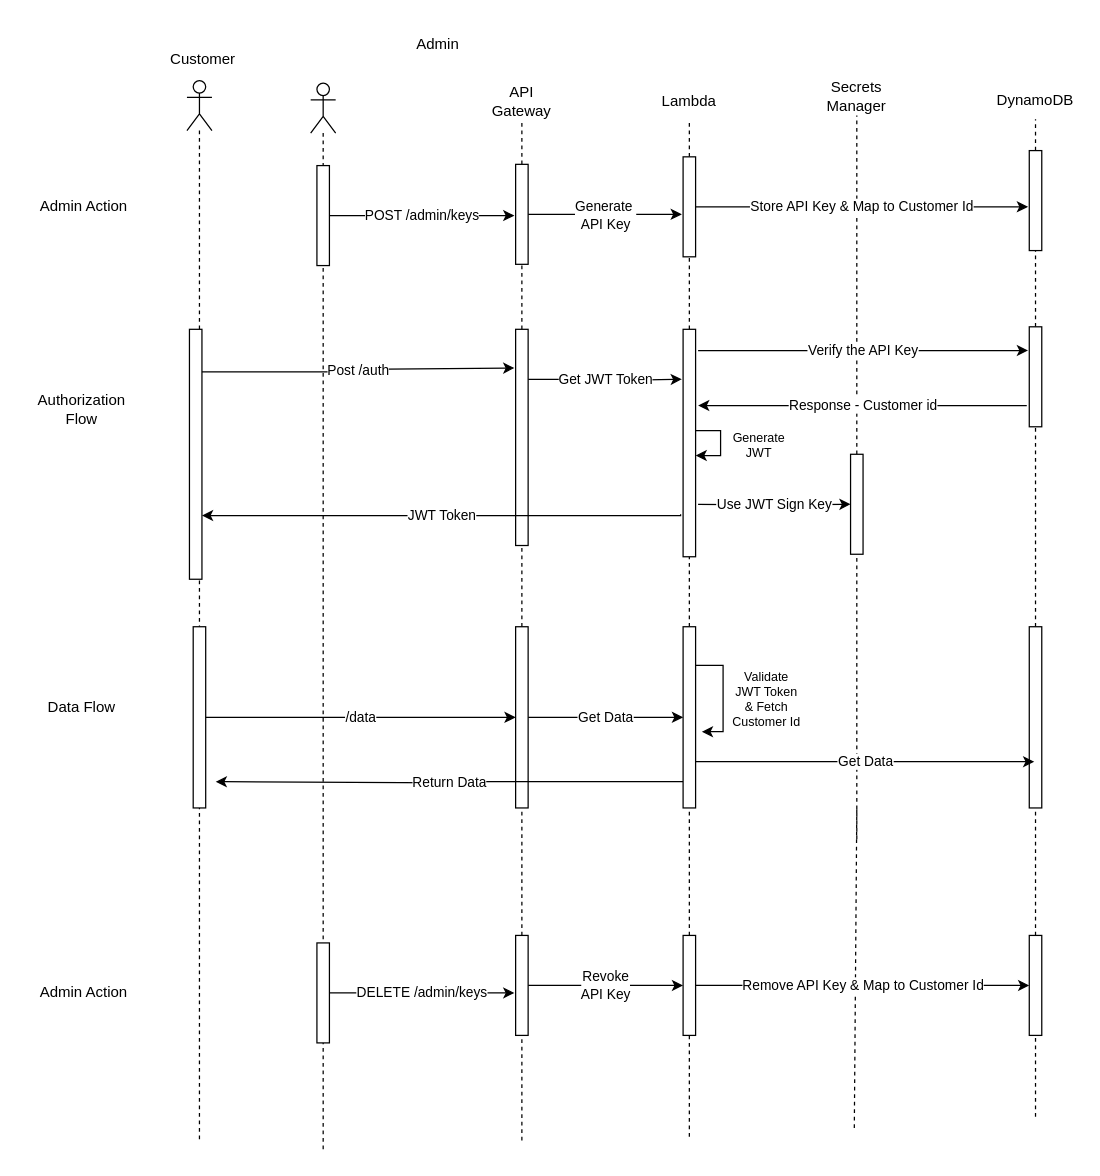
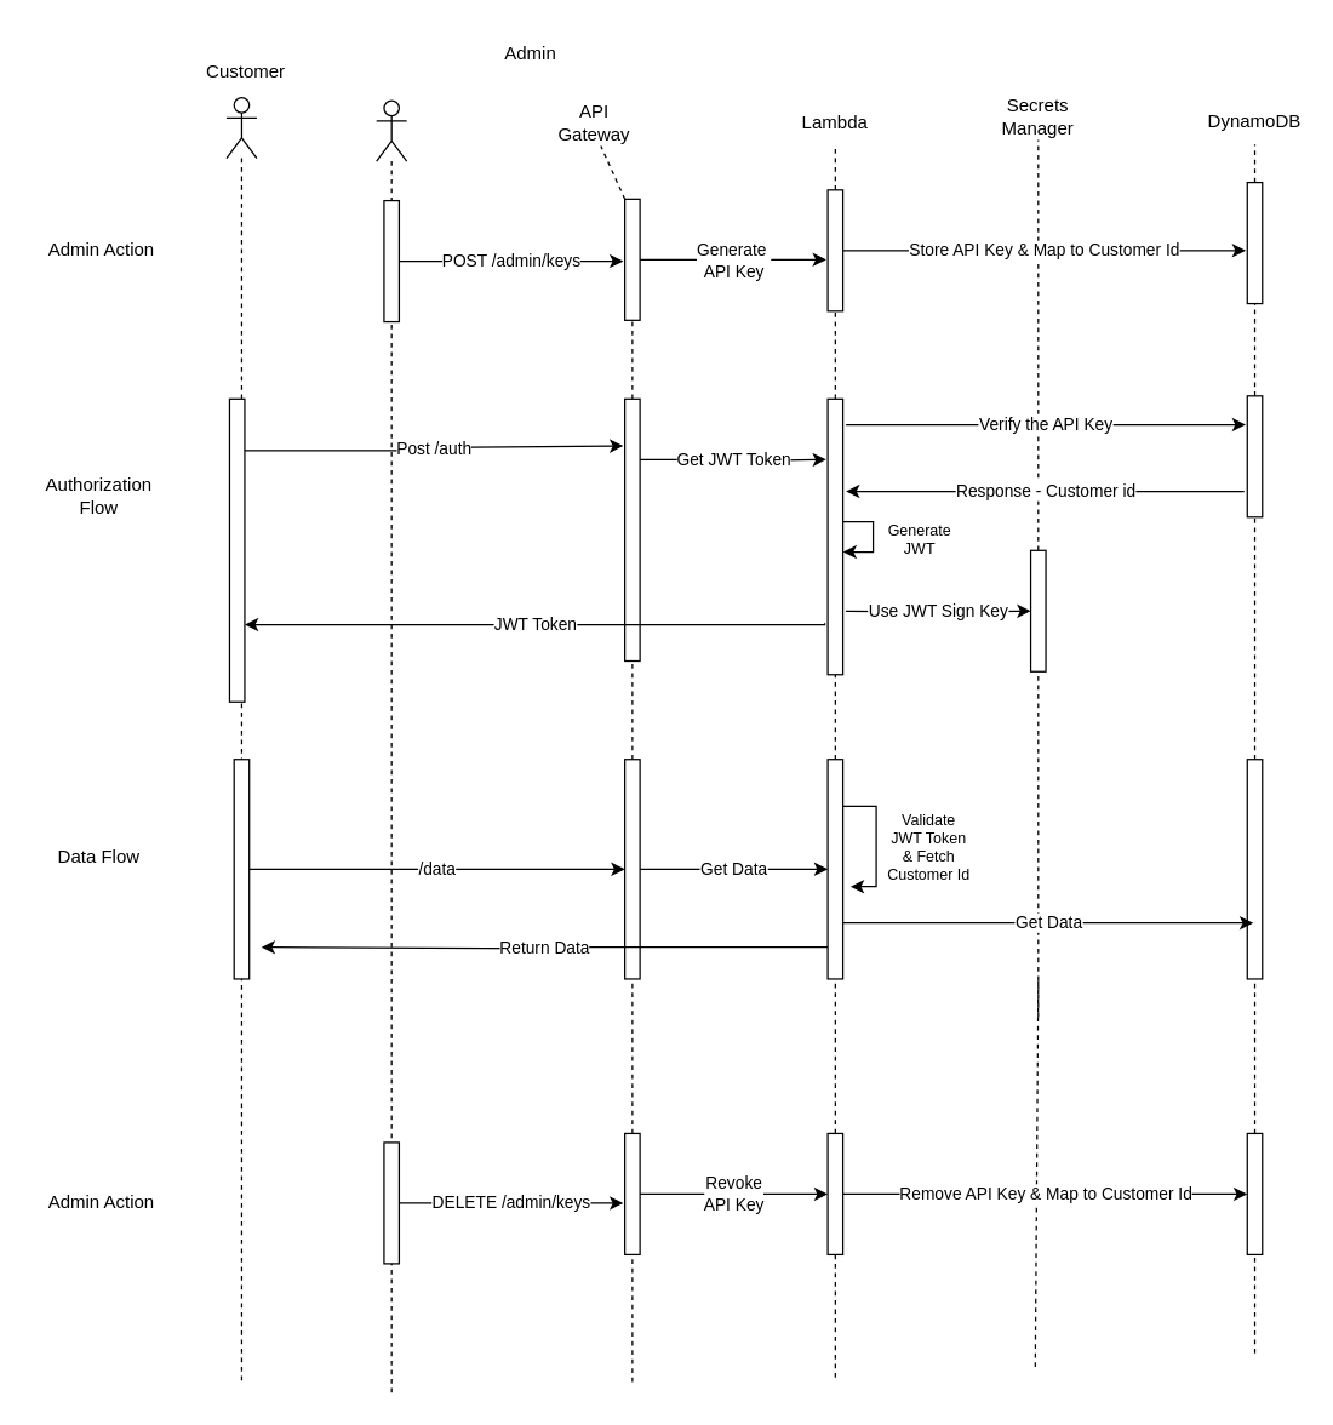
  <mxCell id="0" />
  <mxCell id="1" parent="0" />
  <mxCell id="2" value="" style="endArrow=none;dashed=1;html=1;rounded=0;" parent="1" source="14" target="3" edge="1"><mxGeometry width="50" height="50" relative="1" as="geometry"><mxPoint x="417" y="455" as="sourcePoint" /><mxPoint x="417" y="81" as="targetPoint" /></mxGeometry></mxCell>
- <mxCell id="3" value="API Gateway" style="text;html=1;align=center;verticalAlign=middle;whiteSpace=wrap;rounded=0;" parent="1" vertex="1"><mxGeometry x="387" y="66" width="60" height="30" as="geometry" /></mxCell>
+ <mxCell id="3" value="API Gateway" style="text;html=1;align=center;verticalAlign=middle;whiteSpace=wrap;rounded=0;" parent="1" vertex="1"><mxGeometry x="362" y="66" width="60" height="30" as="geometry" /></mxCell>
  <mxCell id="4" value="" style="endArrow=none;dashed=1;html=1;rounded=0;" parent="1" source="19" target="5" edge="1"><mxGeometry width="50" height="50" relative="1" as="geometry"><mxPoint x="551" y="455" as="sourcePoint" /><mxPoint x="551" y="81" as="targetPoint" /></mxGeometry></mxCell>
  <mxCell id="5" value="Lambda" style="text;html=1;align=center;verticalAlign=middle;whiteSpace=wrap;rounded=0;" parent="1" vertex="1"><mxGeometry x="521" y="66" width="60" height="30" as="geometry" /></mxCell>
  <mxCell id="6" value="" style="endArrow=none;dashed=1;html=1;rounded=0;" parent="1" source="37" target="7" edge="1"><mxGeometry width="50" height="50" relative="1" as="geometry"><mxPoint x="685" y="451" as="sourcePoint" /><mxPoint x="685" y="77" as="targetPoint" /></mxGeometry></mxCell>
  <mxCell id="7" value="Secrets Manager" style="text;html=1;align=center;verticalAlign=middle;whiteSpace=wrap;rounded=0;" parent="1" vertex="1"><mxGeometry x="655" y="62" width="60" height="30" as="geometry" /></mxCell>
  <mxCell id="8" value="" style="shape=umlLifeline;perimeter=lifelinePerimeter;whiteSpace=wrap;html=1;container=1;dropTarget=0;collapsible=0;recursiveResize=0;outlineConnect=0;portConstraint=eastwest;newEdgeStyle={&quot;curved&quot;:0,&quot;rounded&quot;:0};participant=umlActor;" parent="1" vertex="1"><mxGeometry x="248" y="66" width="20" height="853" as="geometry" /></mxCell>
  <mxCell id="9" value="&lt;div&gt;POST /admin/keys&lt;/div&gt;" style="edgeStyle=orthogonalEdgeStyle;rounded=0;orthogonalLoop=1;jettySize=auto;html=1;curved=0;" parent="8" source="10" edge="1"><mxGeometry relative="1" as="geometry"><mxPoint x="163" y="106" as="targetPoint" /></mxGeometry></mxCell>
  <mxCell id="10" value="" style="html=1;points=[[0,0,0,0,5],[0,1,0,0,-5],[1,0,0,0,5],[1,1,0,0,-5]];perimeter=orthogonalPerimeter;outlineConnect=0;targetShapes=umlLifeline;portConstraint=eastwest;newEdgeStyle={&quot;curved&quot;:0,&quot;rounded&quot;:0};" parent="8" vertex="1"><mxGeometry x="5" y="66" width="10" height="80" as="geometry" /></mxCell>
  <mxCell id="11" value="" style="html=1;points=[[0,0,0,0,5],[0,1,0,0,-5],[1,0,0,0,5],[1,1,0,0,-5]];perimeter=orthogonalPerimeter;outlineConnect=0;targetShapes=umlLifeline;portConstraint=eastwest;newEdgeStyle={&quot;curved&quot;:0,&quot;rounded&quot;:0};" parent="8" vertex="1"><mxGeometry x="5" y="688" width="10" height="80" as="geometry" /></mxCell>
  <mxCell id="12" value="" style="endArrow=none;dashed=1;html=1;rounded=0;" parent="1" source="29" target="14" edge="1"><mxGeometry width="50" height="50" relative="1" as="geometry"><mxPoint x="417" y="455" as="sourcePoint" /><mxPoint x="417" y="96" as="targetPoint" /></mxGeometry></mxCell>
  <mxCell id="13" value="Generate&amp;nbsp;&lt;div&gt;API Key&lt;/div&gt;" style="edgeStyle=orthogonalEdgeStyle;rounded=0;orthogonalLoop=1;jettySize=auto;html=1;curved=0;" parent="1" source="14" edge="1"><mxGeometry relative="1" as="geometry"><mxPoint x="545" y="171" as="targetPoint" /></mxGeometry></mxCell>
  <mxCell id="14" value="" style="html=1;points=[[0,0,0,0,5],[0,1,0,0,-5],[1,0,0,0,5],[1,1,0,0,-5]];perimeter=orthogonalPerimeter;outlineConnect=0;targetShapes=umlLifeline;portConstraint=eastwest;newEdgeStyle={&quot;curved&quot;:0,&quot;rounded&quot;:0};" parent="1" vertex="1"><mxGeometry x="412" y="131" width="10" height="80" as="geometry" /></mxCell>
  <mxCell id="15" value="" style="endArrow=none;dashed=1;html=1;rounded=0;" parent="1" source="21" target="16" edge="1"><mxGeometry width="50" height="50" relative="1" as="geometry"><mxPoint x="828" y="454" as="sourcePoint" /><mxPoint x="828" y="80" as="targetPoint" /></mxGeometry></mxCell>
  <mxCell id="16" value="DynamoDB" style="text;html=1;align=center;verticalAlign=middle;whiteSpace=wrap;rounded=0;" parent="1" vertex="1"><mxGeometry x="798" y="65" width="60" height="30" as="geometry" /></mxCell>
  <mxCell id="17" value="" style="endArrow=none;dashed=1;html=1;rounded=0;" parent="1" source="35" target="19" edge="1"><mxGeometry width="50" height="50" relative="1" as="geometry"><mxPoint x="551" y="455" as="sourcePoint" /><mxPoint x="551" y="96" as="targetPoint" /></mxGeometry></mxCell>
  <mxCell id="18" value="Store API Key &amp;amp; Map to Customer Id" style="edgeStyle=orthogonalEdgeStyle;rounded=0;orthogonalLoop=1;jettySize=auto;html=1;curved=0;" parent="1" source="19" edge="1"><mxGeometry relative="1" as="geometry"><mxPoint x="822" y="165" as="targetPoint" /></mxGeometry></mxCell>
  <mxCell id="19" value="" style="html=1;points=[[0,0,0,0,5],[0,1,0,0,-5],[1,0,0,0,5],[1,1,0,0,-5]];perimeter=orthogonalPerimeter;outlineConnect=0;targetShapes=umlLifeline;portConstraint=eastwest;newEdgeStyle={&quot;curved&quot;:0,&quot;rounded&quot;:0};" parent="1" vertex="1"><mxGeometry x="546" y="125" width="10" height="80" as="geometry" /></mxCell>
  <mxCell id="20" value="" style="endArrow=none;dashed=1;html=1;rounded=0;" parent="1" source="39" target="21" edge="1"><mxGeometry width="50" height="50" relative="1" as="geometry"><mxPoint x="828" y="454" as="sourcePoint" /><mxPoint x="828" y="95" as="targetPoint" /></mxGeometry></mxCell>
  <mxCell id="21" value="" style="html=1;points=[[0,0,0,0,5],[0,1,0,0,-5],[1,0,0,0,5],[1,1,0,0,-5]];perimeter=orthogonalPerimeter;outlineConnect=0;targetShapes=umlLifeline;portConstraint=eastwest;newEdgeStyle={&quot;curved&quot;:0,&quot;rounded&quot;:0};" parent="1" vertex="1"><mxGeometry x="823" y="120" width="10" height="80" as="geometry" /></mxCell>
  <mxCell id="22" value="Admin" style="text;html=1;align=center;verticalAlign=middle;whiteSpace=wrap;rounded=0;" parent="1" vertex="1"><mxGeometry x="320" y="20" width="60" height="30" as="geometry" /></mxCell>
  <mxCell id="23" value="" style="shape=umlLifeline;perimeter=lifelinePerimeter;whiteSpace=wrap;html=1;container=1;dropTarget=0;collapsible=0;recursiveResize=0;outlineConnect=0;portConstraint=eastwest;newEdgeStyle={&quot;curved&quot;:0,&quot;rounded&quot;:0};participant=umlActor;" parent="1" vertex="1"><mxGeometry x="149" y="64" width="20" height="848" as="geometry" /></mxCell>
  <mxCell id="24" value="" style="html=1;points=[[0,0,0,0,5],[0,1,0,0,-5],[1,0,0,0,5],[1,1,0,0,-5]];perimeter=orthogonalPerimeter;outlineConnect=0;targetShapes=umlLifeline;portConstraint=eastwest;newEdgeStyle={&quot;curved&quot;:0,&quot;rounded&quot;:0};" parent="23" vertex="1"><mxGeometry x="2" y="199" width="10" height="200" as="geometry" /></mxCell>
  <mxCell id="25" value="" style="html=1;points=[[0,0,0,0,5],[0,1,0,0,-5],[1,0,0,0,5],[1,1,0,0,-5]];perimeter=orthogonalPerimeter;outlineConnect=0;targetShapes=umlLifeline;portConstraint=eastwest;newEdgeStyle={&quot;curved&quot;:0,&quot;rounded&quot;:0};" parent="23" vertex="1"><mxGeometry x="5" y="437" width="10" height="145" as="geometry" /></mxCell>
  <mxCell id="26" value="Customer" style="text;html=1;align=center;verticalAlign=middle;whiteSpace=wrap;rounded=0;" parent="1" vertex="1"><mxGeometry x="132" y="32" width="60" height="30" as="geometry" /></mxCell>
  <mxCell id="27" value="" style="endArrow=none;dashed=1;html=1;rounded=0;" parent="1" source="45" target="29" edge="1"><mxGeometry width="50" height="50" relative="1" as="geometry"><mxPoint x="417" y="667" as="sourcePoint" /><mxPoint x="417" y="211" as="targetPoint" /></mxGeometry></mxCell>
  <mxCell id="28" value="Get JWT Token" style="edgeStyle=orthogonalEdgeStyle;rounded=0;orthogonalLoop=1;jettySize=auto;html=1;curved=0;" parent="1" source="29" edge="1"><mxGeometry relative="1" as="geometry"><mxPoint x="545" y="303" as="targetPoint" /><Array as="points"><mxPoint x="484" y="303" /><mxPoint x="484" y="304" /></Array></mxGeometry></mxCell>
  <mxCell id="29" value="" style="html=1;points=[[0,0,0,0,5],[0,1,0,0,-5],[1,0,0,0,5],[1,1,0,0,-5]];perimeter=orthogonalPerimeter;outlineConnect=0;targetShapes=umlLifeline;portConstraint=eastwest;newEdgeStyle={&quot;curved&quot;:0,&quot;rounded&quot;:0};" parent="1" vertex="1"><mxGeometry x="412" y="263" width="10" height="173" as="geometry" /></mxCell>
  <mxCell id="30" value="Post /auth" style="edgeStyle=orthogonalEdgeStyle;rounded=0;orthogonalLoop=1;jettySize=auto;html=1;curved=0;" parent="1" source="24" edge="1"><mxGeometry relative="1" as="geometry"><mxPoint x="158.5" y="355.5" as="sourcePoint" /><mxPoint x="411" y="294" as="targetPoint" /><Array as="points"><mxPoint x="286" y="297" /><mxPoint x="286" y="295" /></Array></mxGeometry></mxCell>
  <mxCell id="31" value="" style="endArrow=none;dashed=1;html=1;rounded=0;" parent="1" source="48" target="35" edge="1"><mxGeometry width="50" height="50" relative="1" as="geometry"><mxPoint x="551" y="665" as="sourcePoint" /><mxPoint x="551" y="205" as="targetPoint" /></mxGeometry></mxCell>
  <mxCell id="32" value="Verify the API Key" style="edgeStyle=orthogonalEdgeStyle;rounded=0;orthogonalLoop=1;jettySize=auto;html=1;curved=0;" parent="1" edge="1"><mxGeometry relative="1" as="geometry"><mxPoint x="558" y="280" as="sourcePoint" /><mxPoint x="822" y="280" as="targetPoint" /></mxGeometry></mxCell>
  <mxCell id="33" value="Use JWT Sign Key" style="edgeStyle=orthogonalEdgeStyle;rounded=0;orthogonalLoop=1;jettySize=auto;html=1;curved=0;" parent="1" target="37" edge="1"><mxGeometry relative="1" as="geometry"><mxPoint x="558" y="403" as="sourcePoint" /></mxGeometry></mxCell>
  <mxCell id="34" value="JWT Token" style="edgeStyle=orthogonalEdgeStyle;rounded=0;orthogonalLoop=1;jettySize=auto;html=1;curved=0;" parent="1" target="24" edge="1"><mxGeometry relative="1" as="geometry"><mxPoint x="544" y="411" as="sourcePoint" /><Array as="points"><mxPoint x="544" y="412" /></Array></mxGeometry></mxCell>
  <mxCell id="35" value="" style="html=1;points=[[0,0,0,0,5],[0,1,0,0,-5],[1,0,0,0,5],[1,1,0,0,-5]];perimeter=orthogonalPerimeter;outlineConnect=0;targetShapes=umlLifeline;portConstraint=eastwest;newEdgeStyle={&quot;curved&quot;:0,&quot;rounded&quot;:0};" parent="1" vertex="1"><mxGeometry x="546" y="263" width="10" height="182" as="geometry" /></mxCell>
  <mxCell id="36" value="" style="endArrow=none;dashed=1;html=1;rounded=0;" parent="1" target="37" edge="1"><mxGeometry width="50" height="50" relative="1" as="geometry"><mxPoint x="685" y="671" as="sourcePoint" /><mxPoint x="685" y="92" as="targetPoint" /></mxGeometry></mxCell>
  <mxCell id="37" value="" style="html=1;points=[[0,0,0,0,5],[0,1,0,0,-5],[1,0,0,0,5],[1,1,0,0,-5]];perimeter=orthogonalPerimeter;outlineConnect=0;targetShapes=umlLifeline;portConstraint=eastwest;newEdgeStyle={&quot;curved&quot;:0,&quot;rounded&quot;:0};" parent="1" vertex="1"><mxGeometry x="680" y="363" width="10" height="80" as="geometry" /></mxCell>
  <mxCell id="38" value="" style="endArrow=none;dashed=1;html=1;rounded=0;" parent="1" source="50" target="39" edge="1"><mxGeometry width="50" height="50" relative="1" as="geometry"><mxPoint x="828" y="655" as="sourcePoint" /><mxPoint x="828" y="200" as="targetPoint" /></mxGeometry></mxCell>
  <mxCell id="39" value="" style="html=1;points=[[0,0,0,0,5],[0,1,0,0,-5],[1,0,0,0,5],[1,1,0,0,-5]];perimeter=orthogonalPerimeter;outlineConnect=0;targetShapes=umlLifeline;portConstraint=eastwest;newEdgeStyle={&quot;curved&quot;:0,&quot;rounded&quot;:0};" parent="1" vertex="1"><mxGeometry x="823" y="261" width="10" height="80" as="geometry" /></mxCell>
  <mxCell id="40" value="Response - Customer id" style="edgeStyle=orthogonalEdgeStyle;rounded=0;orthogonalLoop=1;jettySize=auto;html=1;curved=0;exitX=-0.2;exitY=0.788;exitDx=0;exitDy=0;exitPerimeter=0;" parent="1" source="39" edge="1"><mxGeometry relative="1" as="geometry"><mxPoint x="558" y="324" as="targetPoint" /></mxGeometry></mxCell>
  <mxCell id="41" style="edgeStyle=orthogonalEdgeStyle;rounded=0;orthogonalLoop=1;jettySize=auto;html=1;curved=0;" parent="1" source="35" target="35" edge="1"><mxGeometry relative="1" as="geometry" /></mxCell>
  <mxCell id="42" value="Generate JWT" style="text;html=1;align=center;verticalAlign=middle;whiteSpace=wrap;rounded=0;fontSize=10;" parent="1" vertex="1"><mxGeometry x="577" y="341" width="60" height="30" as="geometry" /></mxCell>
  <mxCell id="43" value="" style="endArrow=none;dashed=1;html=1;rounded=0;" parent="1" source="60" target="45" edge="1"><mxGeometry width="50" height="50" relative="1" as="geometry"><mxPoint x="417" y="912" as="sourcePoint" /><mxPoint x="417" y="436" as="targetPoint" /></mxGeometry></mxCell>
  <mxCell id="44" value="Get Data" style="edgeStyle=orthogonalEdgeStyle;rounded=0;orthogonalLoop=1;jettySize=auto;html=1;curved=0;" parent="1" source="45" target="48" edge="1"><mxGeometry relative="1" as="geometry" /></mxCell>
  <mxCell id="45" value="" style="html=1;points=[[0,0,0,0,5],[0,1,0,0,-5],[1,0,0,0,5],[1,1,0,0,-5]];perimeter=orthogonalPerimeter;outlineConnect=0;targetShapes=umlLifeline;portConstraint=eastwest;newEdgeStyle={&quot;curved&quot;:0,&quot;rounded&quot;:0};" parent="1" vertex="1"><mxGeometry x="412" y="501" width="10" height="145" as="geometry" /></mxCell>
  <mxCell id="46" value="" style="endArrow=none;dashed=1;html=1;rounded=0;" parent="1" source="62" target="48" edge="1"><mxGeometry width="50" height="50" relative="1" as="geometry"><mxPoint x="551" y="909" as="sourcePoint" /><mxPoint x="551" y="445" as="targetPoint" /></mxGeometry></mxCell>
  <mxCell id="47" value="Return Data" style="edgeStyle=orthogonalEdgeStyle;rounded=0;orthogonalLoop=1;jettySize=auto;html=1;curved=0;" parent="1" source="48" edge="1"><mxGeometry relative="1" as="geometry"><mxPoint x="172" y="625" as="targetPoint" /><Array as="points"><mxPoint x="360" y="625" /><mxPoint x="360" y="626" /></Array></mxGeometry></mxCell>
  <mxCell id="48" value="" style="html=1;points=[[0,0,0,0,5],[0,1,0,0,-5],[1,0,0,0,5],[1,1,0,0,-5]];perimeter=orthogonalPerimeter;outlineConnect=0;targetShapes=umlLifeline;portConstraint=eastwest;newEdgeStyle={&quot;curved&quot;:0,&quot;rounded&quot;:0};" parent="1" vertex="1"><mxGeometry x="546" y="501" width="10" height="145" as="geometry" /></mxCell>
  <mxCell id="49" value="" style="endArrow=none;dashed=1;html=1;rounded=0;" parent="1" source="64" target="50" edge="1"><mxGeometry width="50" height="50" relative="1" as="geometry"><mxPoint x="828" y="893" as="sourcePoint" /><mxPoint x="828" y="341" as="targetPoint" /></mxGeometry></mxCell>
  <mxCell id="50" value="" style="html=1;points=[[0,0,0,0,5],[0,1,0,0,-5],[1,0,0,0,5],[1,1,0,0,-5]];perimeter=orthogonalPerimeter;outlineConnect=0;targetShapes=umlLifeline;portConstraint=eastwest;newEdgeStyle={&quot;curved&quot;:0,&quot;rounded&quot;:0};" parent="1" vertex="1"><mxGeometry x="823" y="501" width="10" height="145" as="geometry" /></mxCell>
  <mxCell id="51" value="" style="endArrow=none;dashed=1;html=1;rounded=0;" parent="1" edge="1"><mxGeometry width="50" height="50" relative="1" as="geometry"><mxPoint x="683" y="902" as="sourcePoint" /><mxPoint x="685" y="646" as="targetPoint" /></mxGeometry></mxCell>
  <mxCell id="52" value="/data" style="edgeStyle=orthogonalEdgeStyle;rounded=0;orthogonalLoop=1;jettySize=auto;html=1;curved=0;" parent="1" source="25" target="45" edge="1"><mxGeometry relative="1" as="geometry" /></mxCell>
  <mxCell id="53" style="edgeStyle=orthogonalEdgeStyle;rounded=0;orthogonalLoop=1;jettySize=auto;html=1;curved=0;" parent="1" source="48" edge="1"><mxGeometry relative="1" as="geometry"><mxPoint x="561" y="585" as="targetPoint" /><Array as="points"><mxPoint x="578" y="532" /></Array></mxGeometry></mxCell>
  <mxCell id="54" value="Validate JWT Token &amp;amp; Fetch Customer Id" style="text;html=1;align=center;verticalAlign=middle;whiteSpace=wrap;rounded=0;fontSize=10;" parent="1" vertex="1"><mxGeometry x="583" y="544" width="60" height="30" as="geometry" /></mxCell>
  <mxCell id="55" value="Get Data" style="edgeStyle=orthogonalEdgeStyle;rounded=0;orthogonalLoop=1;jettySize=auto;html=1;curved=0;entryX=0.4;entryY=0.745;entryDx=0;entryDy=0;entryPerimeter=0;" parent="1" source="48" target="50" edge="1"><mxGeometry relative="1" as="geometry"><Array as="points"><mxPoint x="622" y="609" /><mxPoint x="622" y="609" /></Array></mxGeometry></mxCell>
  <mxCell id="56" value="&lt;div&gt;DELETE /admin/keys&lt;/div&gt;" style="edgeStyle=orthogonalEdgeStyle;rounded=0;orthogonalLoop=1;jettySize=auto;html=1;curved=0;" parent="1" source="11" edge="1"><mxGeometry relative="1" as="geometry"><mxPoint x="411" y="794" as="targetPoint" /></mxGeometry></mxCell>
  <mxCell id="57" value="&lt;div&gt;Revoke&lt;/div&gt;&lt;div&gt;API Key&lt;/div&gt;" style="edgeStyle=orthogonalEdgeStyle;rounded=0;orthogonalLoop=1;jettySize=auto;html=1;curved=0;" parent="1" source="60" target="62" edge="1"><mxGeometry relative="1" as="geometry"><mxPoint x="592" y="817" as="targetPoint" /><mxPoint as="offset" /></mxGeometry></mxCell>
  <mxCell id="58" value="Remove API Key &amp;amp; Map to Customer Id" style="edgeStyle=orthogonalEdgeStyle;rounded=0;orthogonalLoop=1;jettySize=auto;html=1;curved=0;" parent="1" source="62" target="64" edge="1"><mxGeometry relative="1" as="geometry"><mxPoint x="869" y="811" as="targetPoint" /></mxGeometry></mxCell>
  <mxCell id="59" value="" style="endArrow=none;dashed=1;html=1;rounded=0;" parent="1" target="60" edge="1"><mxGeometry width="50" height="50" relative="1" as="geometry"><mxPoint x="417" y="912" as="sourcePoint" /><mxPoint x="417" y="646" as="targetPoint" /></mxGeometry></mxCell>
  <mxCell id="60" value="" style="html=1;points=[[0,0,0,0,5],[0,1,0,0,-5],[1,0,0,0,5],[1,1,0,0,-5]];perimeter=orthogonalPerimeter;outlineConnect=0;targetShapes=umlLifeline;portConstraint=eastwest;newEdgeStyle={&quot;curved&quot;:0,&quot;rounded&quot;:0};" parent="1" vertex="1"><mxGeometry x="412" y="748" width="10" height="80" as="geometry" /></mxCell>
  <mxCell id="61" value="" style="endArrow=none;dashed=1;html=1;rounded=0;" parent="1" target="62" edge="1"><mxGeometry width="50" height="50" relative="1" as="geometry"><mxPoint x="551" y="909" as="sourcePoint" /><mxPoint x="551" y="646" as="targetPoint" /></mxGeometry></mxCell>
  <mxCell id="62" value="" style="html=1;points=[[0,0,0,0,5],[0,1,0,0,-5],[1,0,0,0,5],[1,1,0,0,-5]];perimeter=orthogonalPerimeter;outlineConnect=0;targetShapes=umlLifeline;portConstraint=eastwest;newEdgeStyle={&quot;curved&quot;:0,&quot;rounded&quot;:0};" parent="1" vertex="1"><mxGeometry x="546" y="748" width="10" height="80" as="geometry" /></mxCell>
  <mxCell id="63" value="" style="endArrow=none;dashed=1;html=1;rounded=0;" parent="1" target="64" edge="1"><mxGeometry width="50" height="50" relative="1" as="geometry"><mxPoint x="828" y="893" as="sourcePoint" /><mxPoint x="828" y="646" as="targetPoint" /></mxGeometry></mxCell>
  <mxCell id="64" value="" style="html=1;points=[[0,0,0,0,5],[0,1,0,0,-5],[1,0,0,0,5],[1,1,0,0,-5]];perimeter=orthogonalPerimeter;outlineConnect=0;targetShapes=umlLifeline;portConstraint=eastwest;newEdgeStyle={&quot;curved&quot;:0,&quot;rounded&quot;:0};" parent="1" vertex="1"><mxGeometry x="823" y="748" width="10" height="80" as="geometry" /></mxCell>
  <mxCell id="65" value="&amp;nbsp;Admin Action" style="text;html=1;align=center;verticalAlign=middle;whiteSpace=wrap;rounded=0;" vertex="1" parent="1"><mxGeometry x="20" y="150" width="90" height="30" as="geometry" /></mxCell>
  <mxCell id="66" value="Authorization Flow" style="text;html=1;align=center;verticalAlign=middle;whiteSpace=wrap;rounded=0;" vertex="1" parent="1"><mxGeometry x="20" y="312" width="90" height="30" as="geometry" /></mxCell>
  <mxCell id="67" value="Data Flow" style="text;html=1;align=center;verticalAlign=middle;whiteSpace=wrap;rounded=0;" vertex="1" parent="1"><mxGeometry x="20" y="551" width="90" height="30" as="geometry" /></mxCell>
  <mxCell id="68" value="&amp;nbsp;Admin Action" style="text;html=1;align=center;verticalAlign=middle;whiteSpace=wrap;rounded=0;" vertex="1" parent="1"><mxGeometry x="20" y="779" width="90" height="30" as="geometry" /></mxCell>
